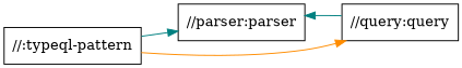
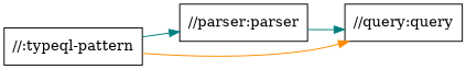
  digraph {
    rankdir=LR
    node [shape=box]
    edge [color=teal]
    n1 [label="//:typeql-pattern"]
    "//parser:parser"
    "//query:query"
    n1 -> "//parser:parser"
    n1 -> "//query:query" [color=darkorange]
-   "//query:query" -> "//parser:parser"
+   "//parser:parser" -> "//query:query"
  }
